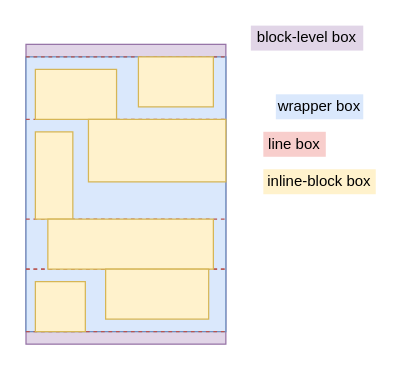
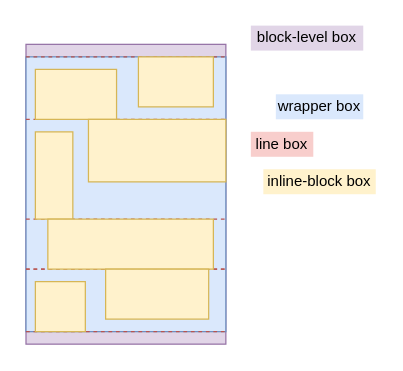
  <mxCell id="0" />
  <mxCell id="1" parent="0" />
  <mxCell id="2" value="" style="rounded=0;whiteSpace=wrap;html=1;fillColor=#e1d5e7;strokeColor=#9673a6;" vertex="1" parent="1"><mxGeometry x="20" y="35" width="160" height="240" as="geometry" /></mxCell>
  <mxCell id="3" value="" style="rounded=0;whiteSpace=wrap;html=1;fillColor=#dae8fc;strokeColor=#6c8ebf;" vertex="1" parent="1"><mxGeometry x="20" y="45" width="160" height="220" as="geometry" /></mxCell>
  <mxCell id="4" value="wrapper box" style="text;html=1;strokeColor=none;fillColor=#dae8fc;align=center;verticalAlign=middle;whiteSpace=wrap;rounded=0;" parent="1" vertex="1"><mxGeometry x="220" y="75" width="70" height="20" as="geometry" /></mxCell>
  <mxCell id="5" value="inline-block box" style="text;html=1;strokeColor=none;fillColor=#fff2cc;align=center;verticalAlign=middle;whiteSpace=wrap;rounded=0;" parent="1" vertex="1"><mxGeometry x="210" y="135" width="90" height="20" as="geometry" /></mxCell>
  <mxCell id="6" value="" style="endArrow=none;dashed=1;html=1;fillColor=#f8cecc;strokeColor=#b85450;" edge="1" parent="1"><mxGeometry width="50" height="50" relative="1" as="geometry"><mxPoint x="20" y="95" as="sourcePoint" /><mxPoint x="180" y="95" as="targetPoint" /></mxGeometry></mxCell>
  <mxCell id="7" value="" style="endArrow=none;dashed=1;html=1;fillColor=#f8cecc;strokeColor=#b85450;" edge="1" parent="1"><mxGeometry width="50" height="50" relative="1" as="geometry"><mxPoint x="20" y="215" as="sourcePoint" /><mxPoint x="180" y="215" as="targetPoint" /></mxGeometry></mxCell>
  <mxCell id="8" value="" style="endArrow=none;dashed=1;html=1;fillColor=#f8cecc;strokeColor=#b85450;" edge="1" parent="1"><mxGeometry width="50" height="50" relative="1" as="geometry"><mxPoint x="20" y="175" as="sourcePoint" /><mxPoint x="180" y="175" as="targetPoint" /></mxGeometry></mxCell>
  <mxCell id="9" value="block-level box" style="text;html=1;strokeColor=none;fillColor=#e1d5e7;align=center;verticalAlign=middle;whiteSpace=wrap;rounded=0;" vertex="1" parent="1"><mxGeometry x="200" y="20" width="90" height="20" as="geometry" /></mxCell>
- <mxCell id="10" value="line box" style="text;html=1;strokeColor=none;fillColor=#f8cecc;align=center;verticalAlign=middle;whiteSpace=wrap;rounded=0;" vertex="1" parent="1"><mxGeometry x="210" y="105" width="50" height="20" as="geometry" /></mxCell>
+ <mxCell id="10" value="line box" style="text;html=1;strokeColor=none;fillColor=#f8cecc;align=center;verticalAlign=middle;whiteSpace=wrap;rounded=0;" vertex="1" parent="1"><mxGeometry x="200" y="105" width="50" height="20" as="geometry" /></mxCell>
  <mxCell id="11" value="" style="endArrow=none;dashed=1;html=1;fillColor=#f8cecc;strokeColor=#b85450;" edge="1" parent="1"><mxGeometry width="50" height="50" relative="1" as="geometry"><mxPoint x="20" y="215" as="sourcePoint" /><mxPoint x="180" y="215" as="targetPoint" /></mxGeometry></mxCell>
  <mxCell id="12" value="" style="endArrow=none;dashed=1;html=1;fillColor=#f8cecc;strokeColor=#b85450;" edge="1" parent="1"><mxGeometry width="50" height="50" relative="1" as="geometry"><mxPoint x="20" y="265" as="sourcePoint" /><mxPoint x="180" y="265" as="targetPoint" /></mxGeometry></mxCell>
  <mxCell id="13" value="" style="endArrow=none;dashed=1;html=1;fillColor=#f8cecc;strokeColor=#b85450;" edge="1" parent="1"><mxGeometry width="50" height="50" relative="1" as="geometry"><mxPoint x="20" y="45" as="sourcePoint" /><mxPoint x="180" y="45" as="targetPoint" /></mxGeometry></mxCell>
  <mxCell id="14" value="" style="verticalLabelPosition=bottom;verticalAlign=top;html=1;shape=mxgraph.basic.rect;fillColor2=none;strokeWidth=1;size=20;indent=5;fillColor=#fff2cc;strokeColor=#d6b656;" parent="1" vertex="1"><mxGeometry x="27.5" y="55" width="65" height="40" as="geometry" /></mxCell>
  <mxCell id="15" value="" style="verticalLabelPosition=bottom;verticalAlign=top;html=1;shape=mxgraph.basic.rect;fillColor2=none;strokeWidth=1;size=20;indent=5;fillColor=#fff2cc;strokeColor=#d6b656;" parent="1" vertex="1"><mxGeometry x="27.5" y="105" width="30" height="70" as="geometry" /></mxCell>
  <mxCell id="16" value="" style="verticalLabelPosition=bottom;verticalAlign=top;html=1;shape=mxgraph.basic.rect;fillColor2=none;strokeWidth=1;size=20;indent=5;fillColor=#fff2cc;strokeColor=#d6b656;" vertex="1" parent="1"><mxGeometry x="70" y="95" width="110" height="50" as="geometry" /></mxCell>
  <mxCell id="17" value="" style="verticalLabelPosition=bottom;verticalAlign=top;html=1;shape=mxgraph.basic.rect;fillColor2=none;strokeWidth=1;size=20;indent=5;fillColor=#fff2cc;strokeColor=#d6b656;" vertex="1" parent="1"><mxGeometry x="37.5" y="175" width="132.5" height="40" as="geometry" /></mxCell>
  <mxCell id="18" value="" style="verticalLabelPosition=bottom;verticalAlign=top;html=1;shape=mxgraph.basic.rect;fillColor2=none;strokeWidth=1;size=20;indent=5;fillColor=#fff2cc;strokeColor=#d6b656;" vertex="1" parent="1"><mxGeometry x="83.75" y="215" width="82.5" height="40" as="geometry" /></mxCell>
  <mxCell id="19" value="" style="verticalLabelPosition=bottom;verticalAlign=top;html=1;shape=mxgraph.basic.rect;fillColor2=none;strokeWidth=1;size=20;indent=5;fillColor=#fff2cc;strokeColor=#d6b656;" vertex="1" parent="1"><mxGeometry x="27.5" y="225" width="40" height="40" as="geometry" /></mxCell>
  <mxCell id="20" value="" style="verticalLabelPosition=bottom;verticalAlign=top;html=1;shape=mxgraph.basic.rect;fillColor2=none;strokeWidth=1;size=20;indent=5;fillColor=#fff2cc;strokeColor=#d6b656;" parent="1" vertex="1"><mxGeometry x="110" y="45" width="60" height="40" as="geometry" /></mxCell>
